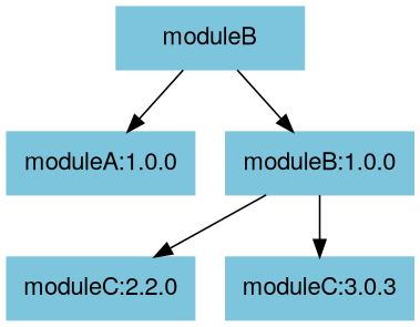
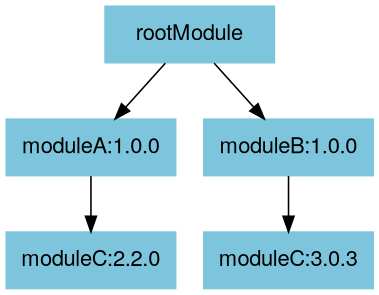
  digraph {
    fontname="Helvetica,Arial,sans-serif"
    node [color="#7dc5dc" fontname="Helvetica,Arial,sans-serif" shape=box style=filled]
    edge [fontname="Helvetica,Arial,sans-serif"]
-   rootModule [width=1.5 label=moduleB]
+   rootModule [width=1.5]
    "moduleA:1.0.0" [width=1.5]
    "moduleB:1.0.0" [width=1.5]
    n4 [label="moduleC:2.2.0" width=1.5]
    n5 [label="moduleC:3.0.3" width=1.5]
    rootModule -> "moduleA:1.0.0"
    rootModule -> "moduleB:1.0.0"
-   "moduleB:1.0.0" -> n4
+   "moduleA:1.0.0" -> n4
    "moduleB:1.0.0" -> n5
  }
